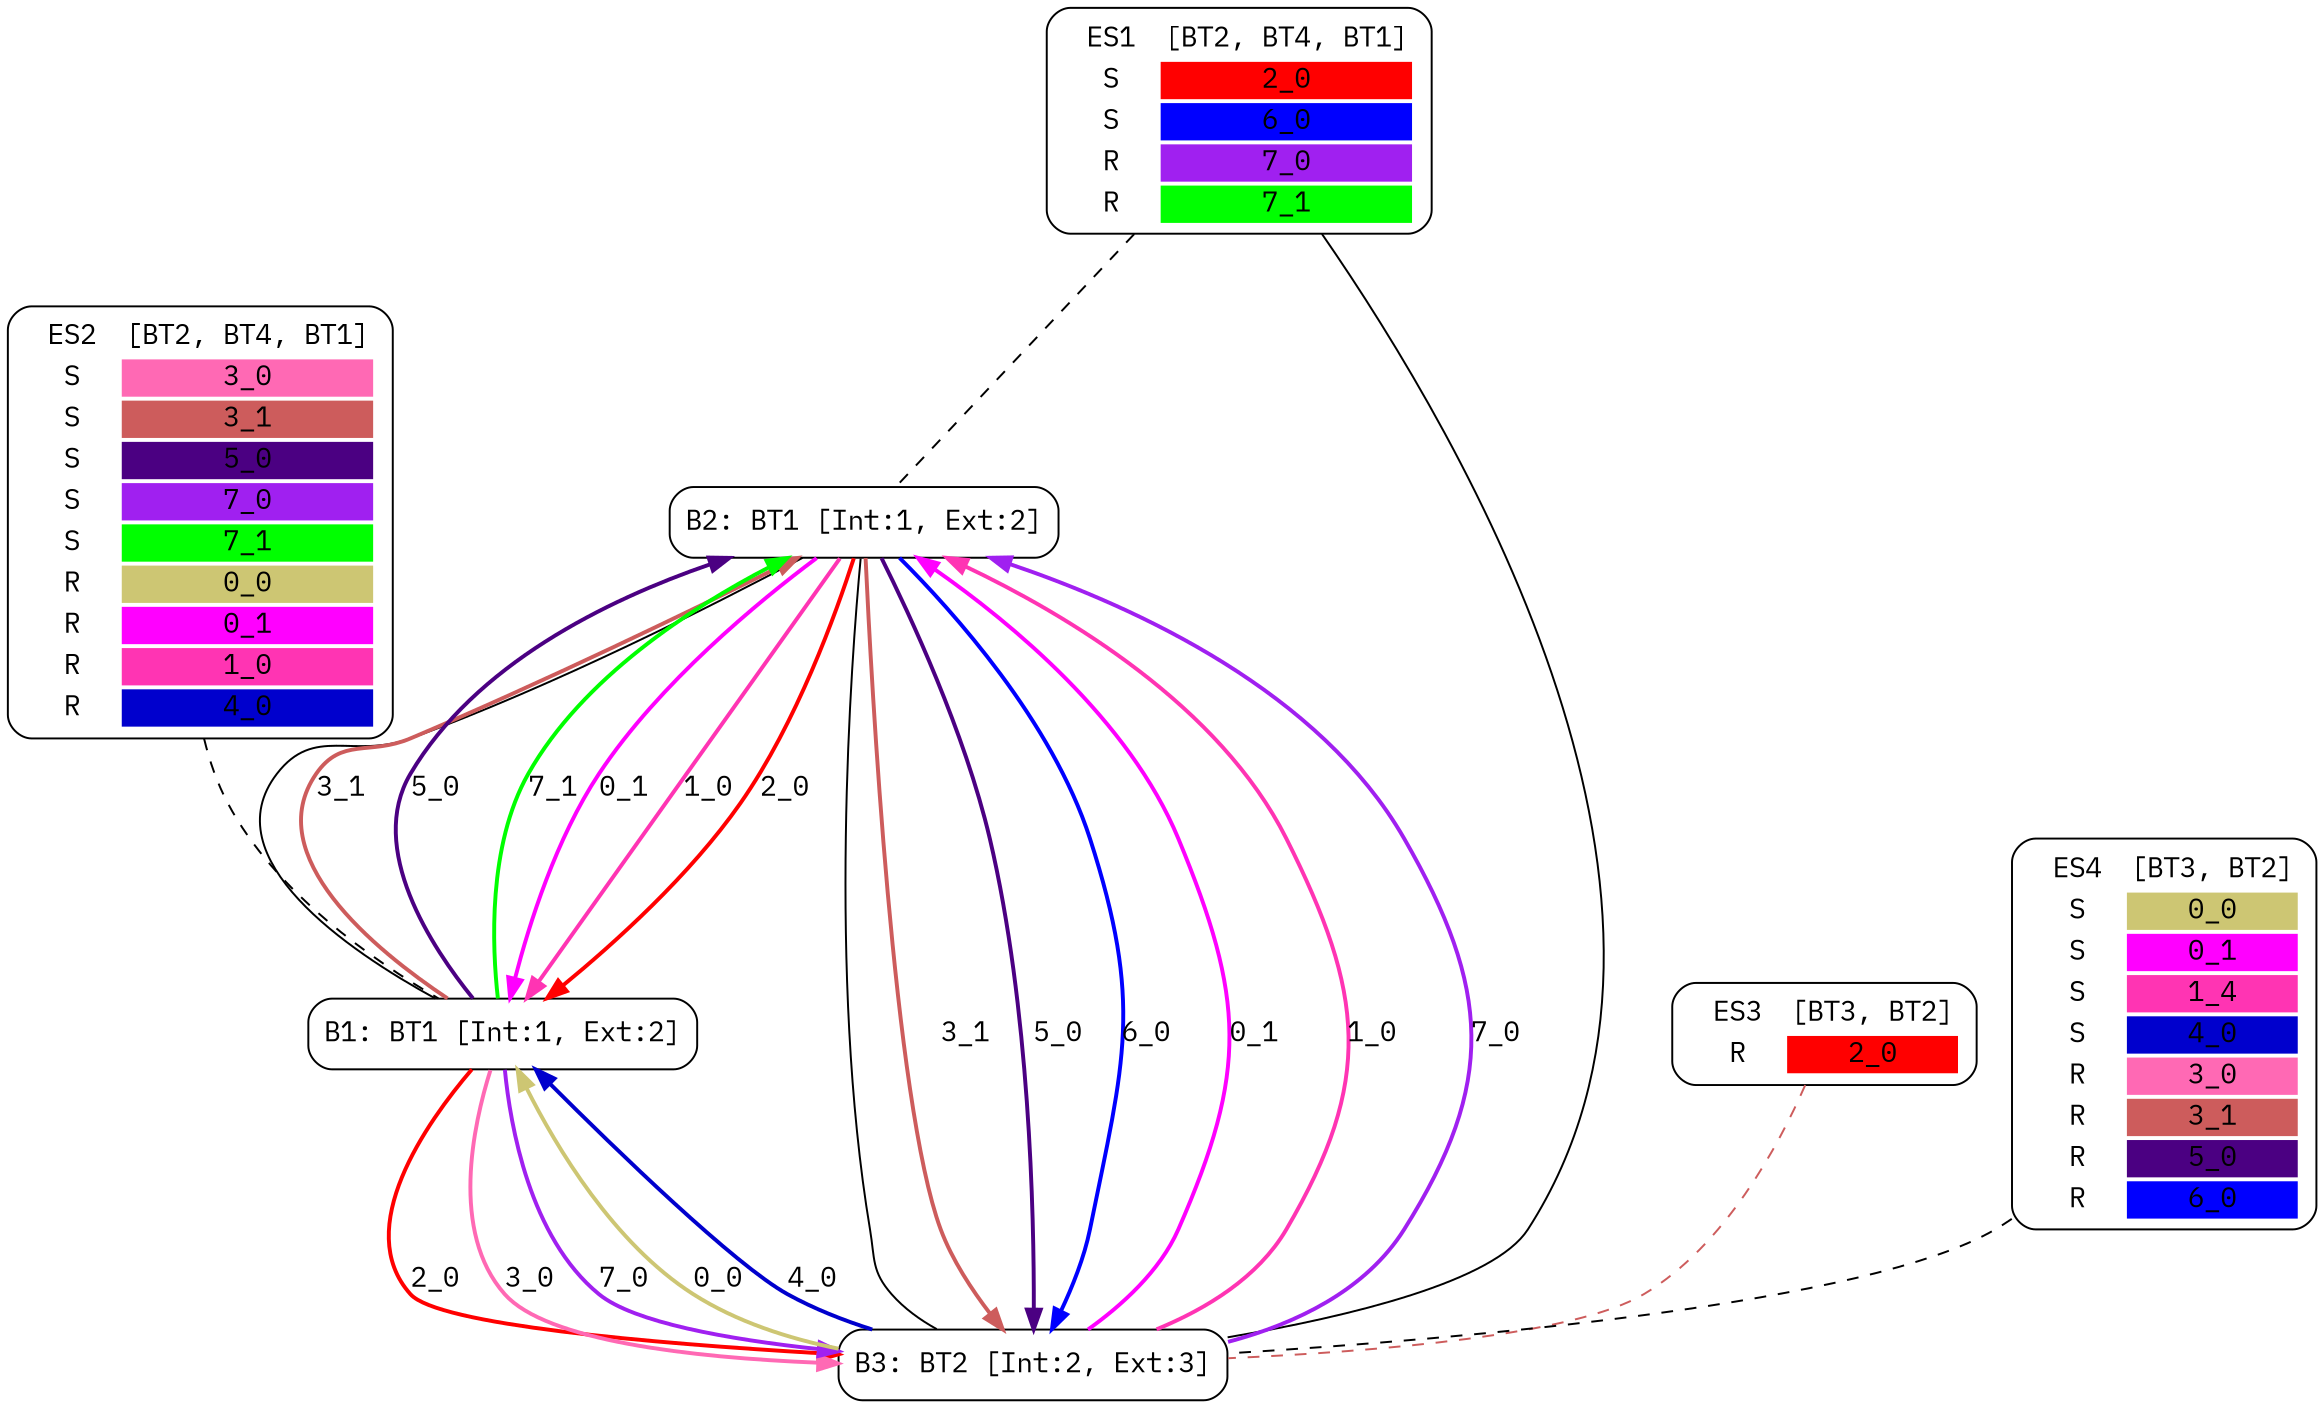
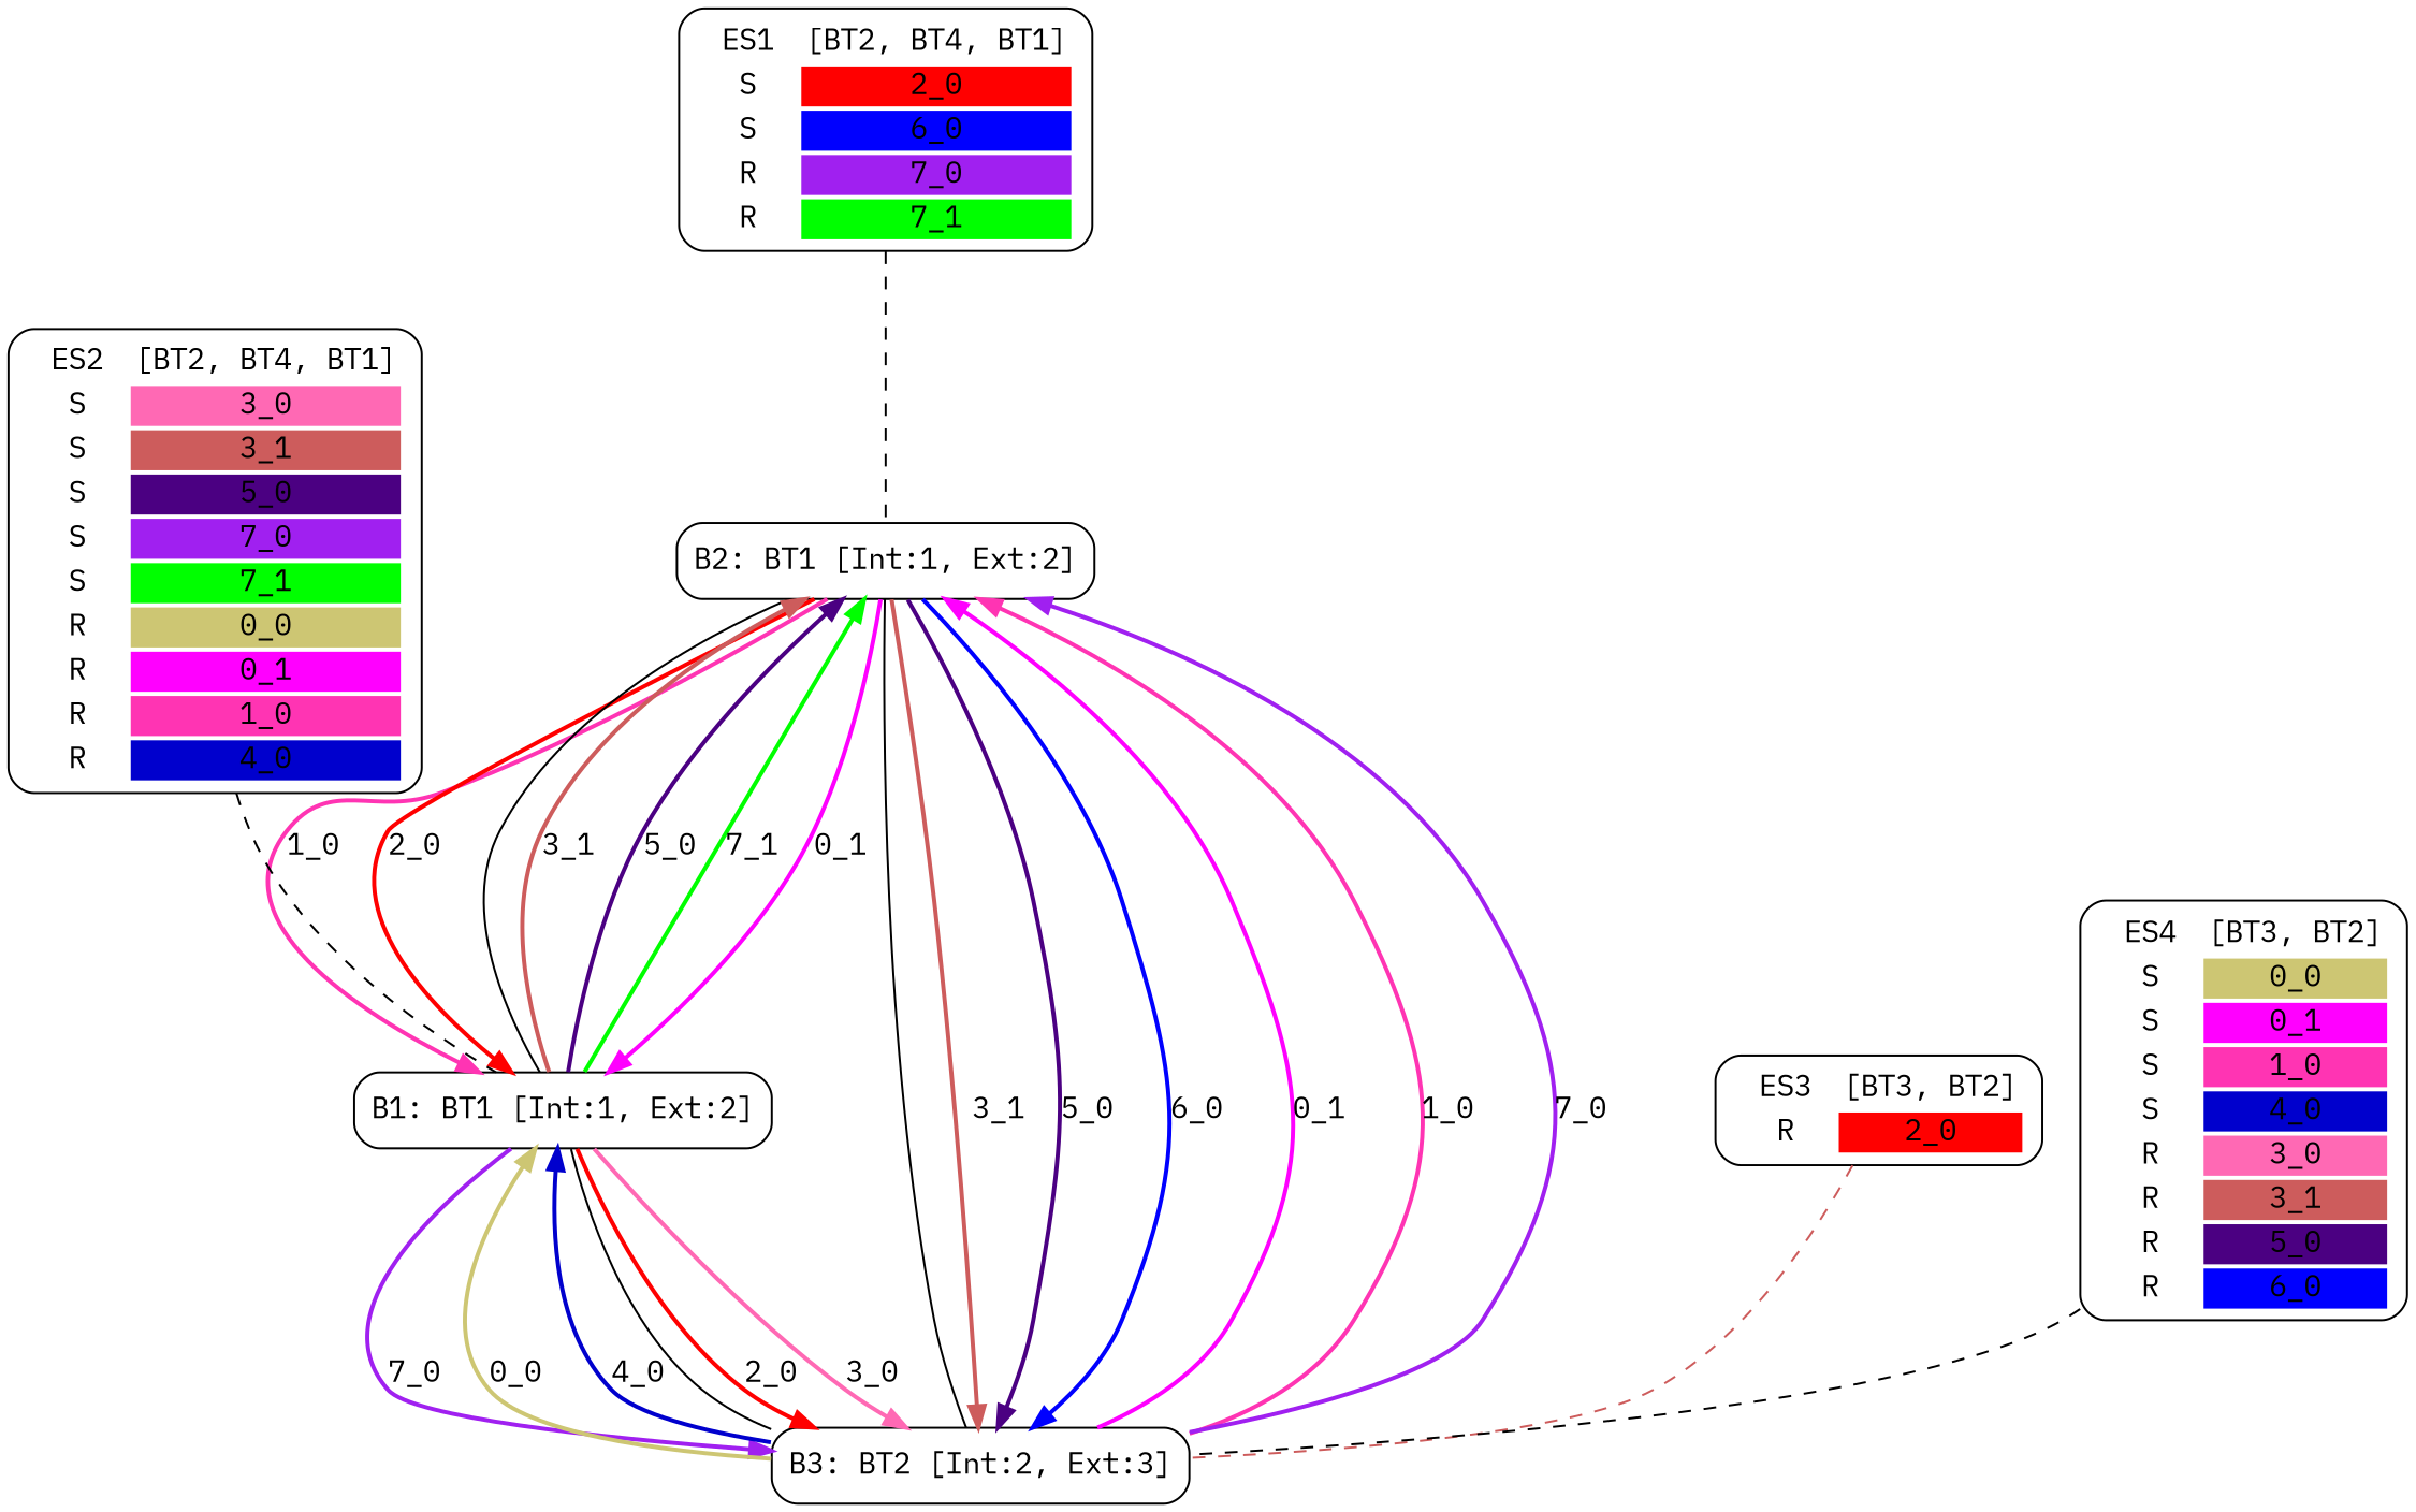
  digraph {
    fontname="IBM Plex Mono"
    node [fontname="IBM Plex Mono" shape=box style=rounded]
    edge [fontname="IBM Plex Mono" style=bold]
    n1 [label=<<TABLE  BORDER="0"><TR> <TD ALIGN="CENTER" BORDER="0"> ES1 </TD> <TD>[BT2, BT4, BT1]</TD> </TR><TR><TD>S</TD><TD BGCOLOR="red">2_0</TD></TR> <TR><TD>S</TD><TD BGCOLOR="blue">6_0</TD></TR> <TR><TD>R</TD><TD BGCOLOR="purple">7_0</TD></TR> <TR><TD>R</TD><TD BGCOLOR="green">7_1</TD></TR> </TABLE>>]
    n2 [label="B2: BT1 [Int:1, Ext:2]"]
    n3 [label="B1: BT1 [Int:1, Ext:2]"]
    n4 [label="B3: BT2 [Int:2, Ext:3]"]
    n5 [label=<<TABLE  BORDER="0"><TR> <TD ALIGN="CENTER" BORDER="0"> ES2 </TD> <TD>[BT2, BT4, BT1]</TD> </TR><TR><TD>S</TD><TD BGCOLOR="hotpink">3_0</TD></TR> <TR><TD>S</TD><TD BGCOLOR="indianred">3_1</TD></TR> <TR><TD>S</TD><TD BGCOLOR="indigo">5_0</TD></TR> <TR><TD>S</TD><TD BGCOLOR="purple">7_0</TD></TR> <TR><TD>S</TD><TD BGCOLOR="green">7_1</TD></TR> <TR><TD>R</TD><TD BGCOLOR="khaki3">0_0</TD></TR> <TR><TD>R</TD><TD BGCOLOR="magenta1">0_1</TD></TR> <TR><TD>R</TD><TD BGCOLOR="maroon1">1_0</TD></TR> <TR><TD>R</TD><TD BGCOLOR="mediumblue">4_0</TD></TR> </TABLE>>]
    n6 [label=<<TABLE  BORDER="0"><TR> <TD ALIGN="CENTER" BORDER="0"> ES3 </TD> <TD>[BT3, BT2]</TD> </TR><TR><TD>R</TD><TD BGCOLOR="red">2_0</TD></TR> </TABLE>>]
-   n7 [label=<<TABLE  BORDER="0"><TR> <TD ALIGN="CENTER" BORDER="0"> ES4 </TD> <TD>[BT3, BT2]</TD> </TR><TR><TD>S</TD><TD BGCOLOR="khaki3">0_0</TD></TR> <TR><TD>S</TD><TD BGCOLOR="magenta1">0_1</TD></TR> <TR><TD>S</TD><TD BGCOLOR="maroon1">1_4</TD></TR> <TR><TD>S</TD><TD BGCOLOR="mediumblue">4_0</TD></TR> <TR><TD>R</TD><TD BGCOLOR="hotpink">3_0</TD></TR> <TR><TD>R</TD><TD BGCOLOR="indianred">3_1</TD></TR> <TR><TD>R</TD><TD BGCOLOR="indigo">5_0</TD></TR> <TR><TD>R</TD><TD BGCOLOR="blue">6_0</TD></TR> </TABLE>>]
+   n7 [label=<<TABLE  BORDER="0"><TR> <TD ALIGN="CENTER" BORDER="0"> ES4 </TD> <TD>[BT3, BT2]</TD> </TR><TR><TD>S</TD><TD BGCOLOR="khaki3">0_0</TD></TR> <TR><TD>S</TD><TD BGCOLOR="magenta1">0_1</TD></TR> <TR><TD>S</TD><TD BGCOLOR="maroon1">1_0</TD></TR> <TR><TD>S</TD><TD BGCOLOR="mediumblue">4_0</TD></TR> <TR><TD>R</TD><TD BGCOLOR="hotpink">3_0</TD></TR> <TR><TD>R</TD><TD BGCOLOR="indianred">3_1</TD></TR> <TR><TD>R</TD><TD BGCOLOR="indigo">5_0</TD></TR> <TR><TD>R</TD><TD BGCOLOR="blue">6_0</TD></TR> </TABLE>>]
    n1 -> n2 [arrowhead=none style=dashed]
    n2 -> n3 [color=magenta1 label="0_1"]
    n2 -> n3 [color=maroon1 label="1_0"]
    n2 -> n3 [color=red label="2_0"]
    n2 -> n4 [arrowhead=none style=""]
    n2 -> n4 [color=indianred label="3_1"]
    n2 -> n4 [color=indigo label="5_0"]
    n2 -> n4 [color=blue label="6_0"]
    n3 -> n2 [arrowhead=none style=""]
    n3 -> n2 [color=indianred label="3_1"]
    n3 -> n2 [color=indigo label="5_0"]
    n3 -> n2 [color=green label="7_1"]
-   n1 -> n4 [arrowhead=none style=""]
+   n3 -> n4 [arrowhead=none style=""]
    n3 -> n4 [color=red label="2_0"]
    n3 -> n4 [color=hotpink label="3_0"]
    n3 -> n4 [color=purple label="7_0"]
    n4 -> n2 [color=magenta1 label="0_1"]
    n4 -> n2 [color=maroon1 label="1_0"]
    n4 -> n2 [color=purple label="7_0"]
    n4 -> n3 [color=khaki3 label="0_0"]
    n4 -> n3 [color=mediumblue label="4_0"]
    n5 -> n3 [arrowhead=none style=dashed]
    n6 -> n4 [arrowhead=none color=indianred style=dashed]
    n7 -> n4 [arrowhead=none style=dashed]
  }
